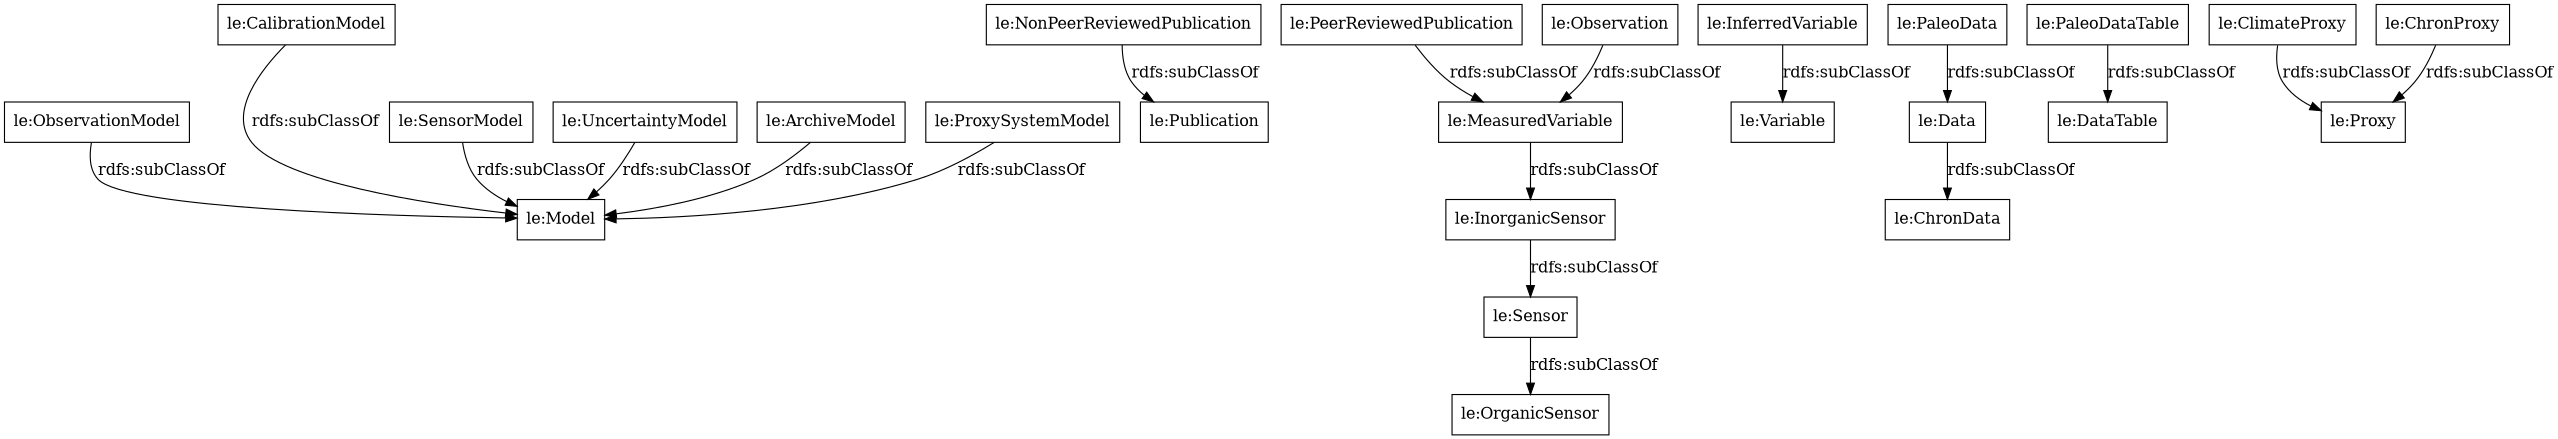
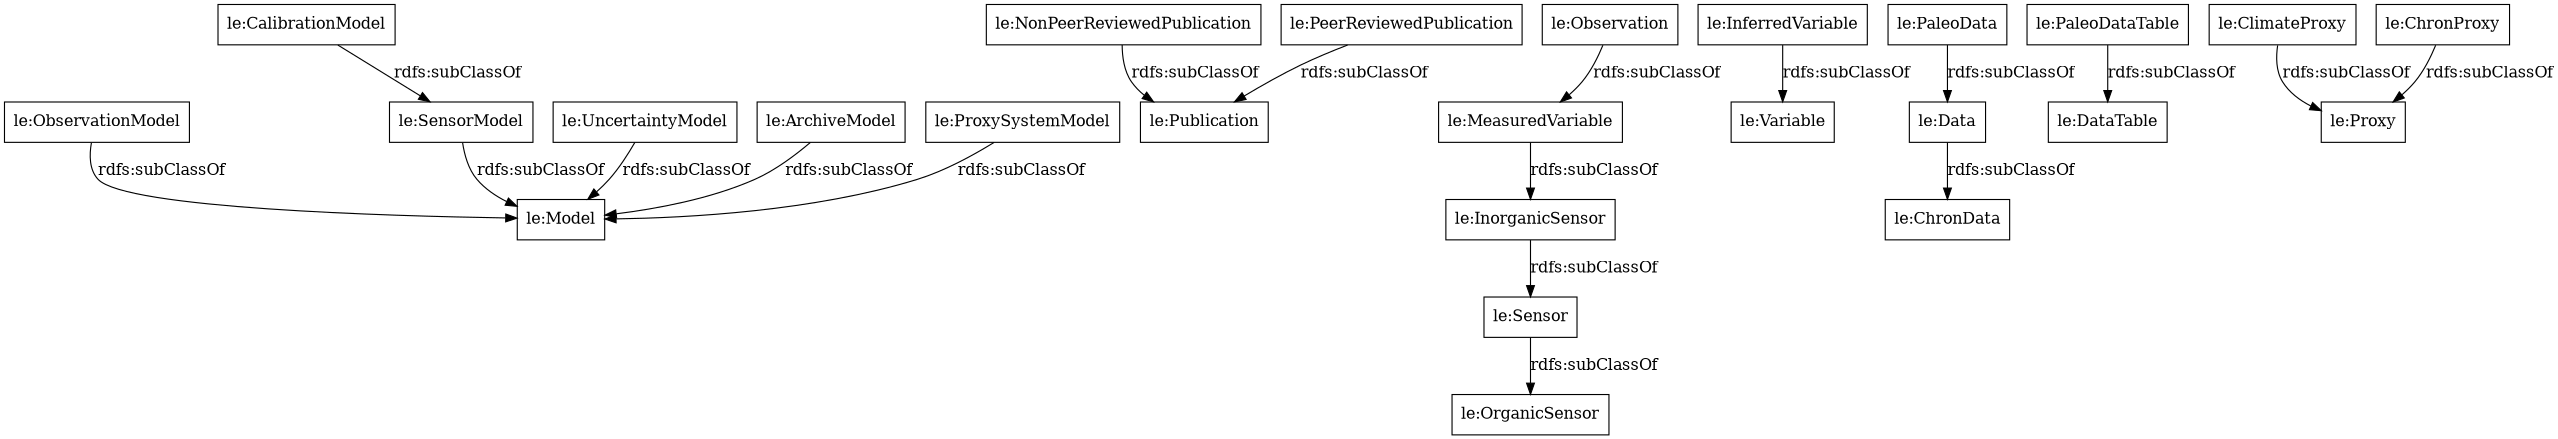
  digraph {
    rankdir=TB
    node [color=black shape=rectangle]
    "le:ObservationModel"
    "le:Model"
    "le:NonPeerReviewedPublication"
    "le:Publication"
    "le:Sensor"
    "le:OrganicSensor"
    "le:SensorModel"
    "le:UncertaintyModel"
    "le:PeerReviewedPublication"
    "le:InferredVariable"
    "le:Variable"
    "le:PaleoData"
    "le:Data"
    "le:ChronData"
    "le:InorganicSensor"
    "le:ArchiveModel"
    "le:PaleoDataTable"
    "le:DataTable"
    "le:ProxySystemModel"
    "le:CalibrationModel"
    "le:MeasuredVariable"
    "le:Observation"
    "le:ClimateProxy"
    "le:Proxy"
    "le:ChronProxy"
    "le:ObservationModel" -> "le:Model" [label="rdfs:subClassOf"]
    "le:NonPeerReviewedPublication" -> "le:Publication" [label="rdfs:subClassOf"]
    "le:Sensor" -> "le:OrganicSensor" [label="rdfs:subClassOf"]
    "le:SensorModel" -> "le:Model" [label="rdfs:subClassOf"]
    "le:UncertaintyModel" -> "le:Model" [label="rdfs:subClassOf"]
-   "le:PeerReviewedPublication" -> "le:MeasuredVariable" [label="rdfs:subClassOf"]
+   "le:PeerReviewedPublication" -> "le:Publication" [label="rdfs:subClassOf"]
    "le:InferredVariable" -> "le:Variable" [label="rdfs:subClassOf"]
    "le:PaleoData" -> "le:Data" [label="rdfs:subClassOf"]
    "le:Data" -> "le:ChronData" [label="rdfs:subClassOf"]
    "le:InorganicSensor" -> "le:Sensor" [label="rdfs:subClassOf"]
    "le:ArchiveModel" -> "le:Model" [label="rdfs:subClassOf"]
    "le:PaleoDataTable" -> "le:DataTable" [label="rdfs:subClassOf"]
    "le:ProxySystemModel" -> "le:Model" [label="rdfs:subClassOf"]
-   "le:CalibrationModel" -> "le:Model" [label="rdfs:subClassOf"]
+   "le:CalibrationModel" -> "le:SensorModel" [label="rdfs:subClassOf"]
    "le:MeasuredVariable" -> "le:InorganicSensor" [label="rdfs:subClassOf"]
    "le:Observation" -> "le:MeasuredVariable" [label="rdfs:subClassOf"]
    "le:ClimateProxy" -> "le:Proxy" [label="rdfs:subClassOf"]
    "le:ChronProxy" -> "le:Proxy" [label="rdfs:subClassOf"]
  }
